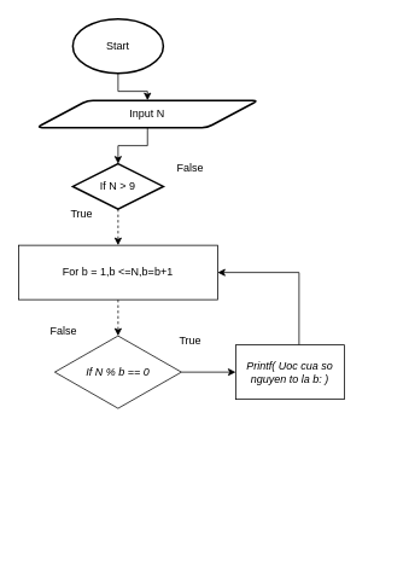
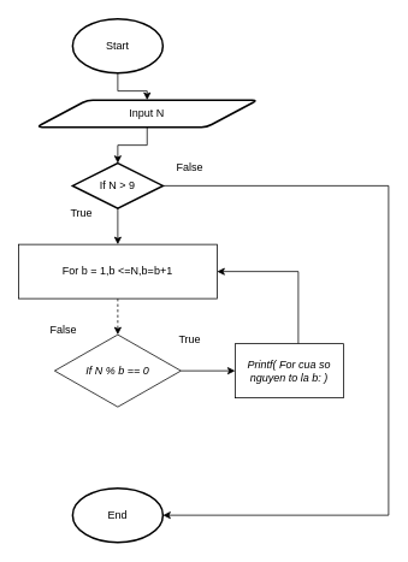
  <mxCell id="0" />
  <mxCell id="1" parent="0" />
  <mxCell id="2" value="" style="edgeStyle=orthogonalEdgeStyle;rounded=0;orthogonalLoop=1;jettySize=auto;html=1;" parent="1" source="3" target="6" edge="1"><mxGeometry relative="1" as="geometry" /></mxCell>
  <mxCell id="3" value="Start" style="strokeWidth=2;html=1;shape=mxgraph.flowchart.start_1;whiteSpace=wrap;" parent="1" vertex="1"><mxGeometry x="80" y="20" width="100" height="60" as="geometry" /></mxCell>
+ <mxCell id="4" value="End" style="strokeWidth=2;html=1;shape=mxgraph.flowchart.start_1;whiteSpace=wrap;" parent="1" vertex="1"><mxGeometry x="80" y="540" width="100" height="60" as="geometry" /></mxCell>
  <mxCell id="5" value="" style="edgeStyle=orthogonalEdgeStyle;rounded=0;orthogonalLoop=1;jettySize=auto;html=1;" parent="1" source="6" target="8" edge="1"><mxGeometry relative="1" as="geometry" /></mxCell>
  <mxCell id="6" value="Input N" style="shape=parallelogram;html=1;strokeWidth=2;perimeter=parallelogramPerimeter;whiteSpace=wrap;rounded=1;arcSize=12;size=0.23;" parent="1" vertex="1"><mxGeometry x="40" y="110" width="245" height="30" as="geometry" /></mxCell>
- <mxCell id="7" value="" style="edgeStyle=orthogonalEdgeStyle;rounded=0;orthogonalLoop=1;jettySize=auto;html=1;dashed=1;" edge="1" parent="1" source="8" target="13"><mxGeometry relative="1" as="geometry" /></mxCell>
+ <mxCell id="7" value="" style="edgeStyle=orthogonalEdgeStyle;rounded=0;orthogonalLoop=1;jettySize=auto;html=1;" edge="1" parent="1" source="8" target="13"><mxGeometry relative="1" as="geometry" /></mxCell>
  <mxCell id="8" value="If N &amp;gt; 9" style="strokeWidth=2;html=1;shape=mxgraph.flowchart.decision;whiteSpace=wrap;" parent="1" vertex="1"><mxGeometry x="80" y="180" width="100" height="50" as="geometry" /></mxCell>
  <mxCell id="9" value="True" style="text;html=1;align=center;verticalAlign=middle;whiteSpace=wrap;rounded=0;" parent="1" vertex="1"><mxGeometry x="60" y="220" width="60" height="30" as="geometry" /></mxCell>
  <mxCell id="10" value="False" style="text;html=1;align=center;verticalAlign=middle;whiteSpace=wrap;rounded=0;" parent="1" vertex="1"><mxGeometry x="180" y="170" width="60" height="30" as="geometry" /></mxCell>
+ <mxCell id="11" style="edgeStyle=orthogonalEdgeStyle;rounded=0;orthogonalLoop=1;jettySize=auto;html=1;entryX=1;entryY=0.5;entryDx=0;entryDy=0;entryPerimeter=0;" parent="1" source="8" target="4" edge="1"><mxGeometry relative="1" as="geometry"><Array as="points"><mxPoint x="430" y="205" /><mxPoint x="430" y="570" /></Array></mxGeometry></mxCell>
  <mxCell id="12" value="" style="edgeStyle=orthogonalEdgeStyle;rounded=0;orthogonalLoop=1;jettySize=auto;html=1;dashed=1;" edge="1" parent="1" source="13" target="15"><mxGeometry relative="1" as="geometry" /></mxCell>
  <mxCell id="13" value="For b = 1,b &amp;lt;=N,b=b+1" style="rounded=0;whiteSpace=wrap;html=1;" vertex="1" parent="1"><mxGeometry x="20" y="270" width="220" height="60" as="geometry" /></mxCell>
  <mxCell id="14" value="" style="edgeStyle=orthogonalEdgeStyle;rounded=0;orthogonalLoop=1;jettySize=auto;html=1;" edge="1" parent="1" source="15" target="19"><mxGeometry relative="1" as="geometry" /></mxCell>
  <mxCell id="15" value="If N % b == 0" style="rhombus;whiteSpace=wrap;html=1;rounded=0;fontStyle=2" vertex="1" parent="1"><mxGeometry x="60" y="370" width="140" height="80" as="geometry" /></mxCell>
  <mxCell id="16" value="True" style="text;html=1;align=center;verticalAlign=middle;whiteSpace=wrap;rounded=0;" vertex="1" parent="1"><mxGeometry x="180" y="360" width="60" height="30" as="geometry" /></mxCell>
  <mxCell id="17" value="False" style="text;html=1;align=center;verticalAlign=middle;whiteSpace=wrap;rounded=0;" vertex="1" parent="1"><mxGeometry x="40" y="350" width="60" height="30" as="geometry" /></mxCell>
  <mxCell id="18" style="edgeStyle=orthogonalEdgeStyle;rounded=0;orthogonalLoop=1;jettySize=auto;html=1;entryX=1;entryY=0.5;entryDx=0;entryDy=0;" edge="1" parent="1" source="19" target="13"><mxGeometry relative="1" as="geometry"><Array as="points"><mxPoint x="330" y="300" /></Array></mxGeometry></mxCell>
- <mxCell id="19" value="Printf( Uoc cua so nguyen to la b: )" style="whiteSpace=wrap;html=1;rounded=0;fontStyle=2;" vertex="1" parent="1"><mxGeometry x="260" y="380" width="120" height="60" as="geometry" /></mxCell>
+ <mxCell id="19" value="Printf( For cua so nguyen to la b: )" style="whiteSpace=wrap;html=1;rounded=0;fontStyle=2;" vertex="1" parent="1"><mxGeometry x="260" y="380" width="120" height="60" as="geometry" /></mxCell>
